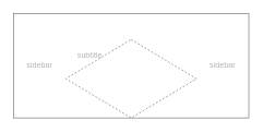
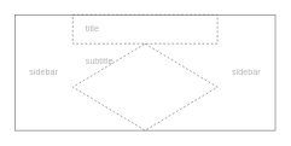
  <mxCell id="0" />
  <mxCell id="1" parent="0" />
  <mxCell id="2" value="" style="rounded=0;whiteSpace=wrap;html=1;fillColor=none;strokeColor=#666666;fontSize=12;fontColor=#B3B3B3;" parent="1" vertex="1"><mxGeometry x="20" y="20" width="360" height="160" as="geometry" /></mxCell>
  <mxCell id="3" value="&lt;font style=&quot;font-size: 12px;&quot;&gt;sidebar&lt;/font&gt;" style="rounded=0;whiteSpace=wrap;html=1;fontSize=24;align=center;fillColor=none;strokeColor=none;verticalAlign=middle;spacingBottom=8;fontColor=#B3B3B3;" parent="1" vertex="1"><mxGeometry x="20" y="80" width="80" height="40" as="geometry" /></mxCell>
+ <mxCell id="4" value="&lt;font style=&quot;font-size: 12px;&quot;&gt;title&lt;/font&gt;" style="rounded=0;whiteSpace=wrap;html=1;fontSize=24;align=left;fillColor=none;strokeColor=#666666;verticalAlign=middle;spacingBottom=8;spacingLeft=16;dashed=1;fontColor=#B3B3B3;" parent="1" vertex="1"><mxGeometry x="100" y="20" width="200" height="40" as="geometry" /></mxCell>
  <mxCell id="5" value="&lt;font style=&quot;font-size: 12px;&quot;&gt;subtitle&lt;/font&gt;" style="rhombus;whiteSpace=wrap;html=1;fontSize=24;align=left;fillColor=none;strokeColor=#666666;verticalAlign=top;spacingBottom=8;dashed=1;spacingLeft=16;fontColor=#B3B3B3;" parent="1" vertex="1"><mxGeometry x="100" y="60" width="200" height="120" as="geometry" /></mxCell>
  <mxCell id="6" value="&lt;font style=&quot;font-size: 12px;&quot;&gt;sidebar&lt;/font&gt;" style="rounded=0;whiteSpace=wrap;html=1;fontSize=24;align=center;fillColor=none;strokeColor=none;verticalAlign=middle;spacingBottom=8;fontColor=#B3B3B3;" parent="1" vertex="1"><mxGeometry x="300" y="80" width="80" height="40" as="geometry" /></mxCell>
